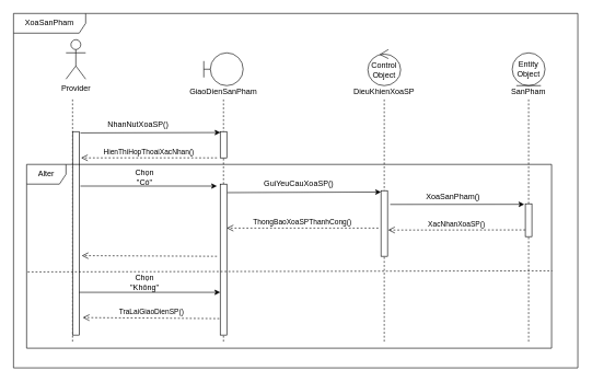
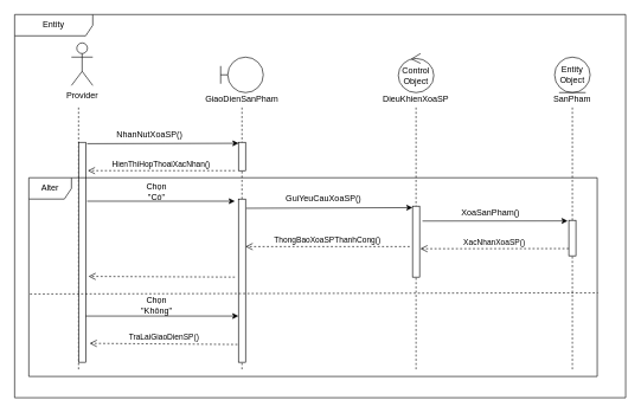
  <mxCell id="0" />
  <mxCell id="1" parent="0" />
  <mxCell id="2" value="Provider" style="shape=umlActor;verticalLabelPosition=bottom;verticalAlign=top;html=1;outlineConnect=0;" vertex="1" parent="1"><mxGeometry x="100" y="60" width="30" height="60" as="geometry" /></mxCell>
  <mxCell id="3" value="" style="shape=umlBoundary;whiteSpace=wrap;html=1;" vertex="1" parent="1"><mxGeometry x="310" y="80" width="60" height="50" as="geometry" /></mxCell>
  <mxCell id="4" value="Control Object" style="ellipse;shape=umlControl;whiteSpace=wrap;html=1;" vertex="1" parent="1"><mxGeometry x="560" y="75" width="50" height="55" as="geometry" /></mxCell>
  <mxCell id="5" value="Entity Object" style="ellipse;shape=umlEntity;whiteSpace=wrap;html=1;" vertex="1" parent="1"><mxGeometry x="780" y="80" width="50" height="50" as="geometry" /></mxCell>
  <mxCell id="6" value="SanPham" style="text;html=1;strokeColor=none;fillColor=none;align=center;verticalAlign=middle;whiteSpace=wrap;rounded=0;" vertex="1" parent="1"><mxGeometry x="785" y="130" width="40" height="20" as="geometry" /></mxCell>
  <mxCell id="7" value="DieuKhienXoaSP" style="text;html=1;strokeColor=none;fillColor=none;align=center;verticalAlign=middle;whiteSpace=wrap;rounded=0;" vertex="1" parent="1"><mxGeometry x="565" y="130" width="40" height="20" as="geometry" /></mxCell>
  <mxCell id="8" value="GiaoDienSanPham" style="text;html=1;strokeColor=none;fillColor=none;align=center;verticalAlign=middle;whiteSpace=wrap;rounded=0;" vertex="1" parent="1"><mxGeometry x="320" y="130" width="40" height="20" as="geometry" /></mxCell>
  <mxCell id="9" value="" style="endArrow=none;dashed=1;html=1;entryX=0.5;entryY=1;entryDx=0;entryDy=0;" edge="1" parent="1" target="6"><mxGeometry width="50" height="50" relative="1" as="geometry"><mxPoint x="805" y="520" as="sourcePoint" /><mxPoint x="460" y="210" as="targetPoint" /></mxGeometry></mxCell>
  <mxCell id="10" value="" style="endArrow=none;dashed=1;html=1;entryX=0.5;entryY=1;entryDx=0;entryDy=0;" edge="1" parent="1" target="7"><mxGeometry width="50" height="50" relative="1" as="geometry"><mxPoint x="585" y="520" as="sourcePoint" /><mxPoint x="460" y="210" as="targetPoint" /></mxGeometry></mxCell>
  <mxCell id="11" value="" style="endArrow=none;dashed=1;html=1;entryX=0.5;entryY=1;entryDx=0;entryDy=0;" edge="1" parent="1" target="8"><mxGeometry width="50" height="50" relative="1" as="geometry"><mxPoint x="340" y="520" as="sourcePoint" /><mxPoint x="460" y="210" as="targetPoint" /></mxGeometry></mxCell>
  <mxCell id="12" value="" style="endArrow=none;dashed=1;html=1;" edge="1" parent="1"><mxGeometry width="50" height="50" relative="1" as="geometry"><mxPoint x="110" y="520" as="sourcePoint" /><mxPoint x="110" y="150" as="targetPoint" /></mxGeometry></mxCell>
  <mxCell id="13" value="" style="html=1;points=[];perimeter=orthogonalPerimeter;" vertex="1" parent="1"><mxGeometry x="580" y="290" width="10" height="100" as="geometry" /></mxCell>
  <mxCell id="14" value="" style="html=1;points=[];perimeter=orthogonalPerimeter;" vertex="1" parent="1"><mxGeometry x="335" y="200" width="10" height="40" as="geometry" /></mxCell>
  <mxCell id="15" value="" style="html=1;points=[];perimeter=orthogonalPerimeter;" vertex="1" parent="1"><mxGeometry x="110" y="200" width="10" height="310" as="geometry" /></mxCell>
  <mxCell id="16" value="" style="endArrow=classic;html=1;entryX=0.02;entryY=0.036;entryDx=0;entryDy=0;entryPerimeter=0;" edge="1" parent="1" target="14"><mxGeometry width="50" height="50" relative="1" as="geometry"><mxPoint x="122" y="202" as="sourcePoint" /><mxPoint x="460" y="210" as="targetPoint" /></mxGeometry></mxCell>
  <mxCell id="17" value="NhanNutXoaSP()" style="text;html=1;strokeColor=none;fillColor=none;align=center;verticalAlign=middle;whiteSpace=wrap;rounded=0;" vertex="1" parent="1"><mxGeometry x="190" y="180" width="40" height="20" as="geometry" /></mxCell>
  <mxCell id="18" value="HienThiHopThoaiXacNhan()" style="html=1;verticalAlign=bottom;endArrow=open;dashed=1;endSize=8;" edge="1" parent="1"><mxGeometry relative="1" as="geometry"><mxPoint x="330" y="240" as="sourcePoint" /><mxPoint x="123" y="240" as="targetPoint" /></mxGeometry></mxCell>
  <mxCell id="19" value="" style="html=1;points=[];perimeter=orthogonalPerimeter;" vertex="1" parent="1"><mxGeometry x="335" y="280" width="10" height="230" as="geometry" /></mxCell>
  <mxCell id="20" value="" style="endArrow=classic;html=1;" edge="1" parent="1"><mxGeometry width="50" height="50" relative="1" as="geometry"><mxPoint x="122" y="283" as="sourcePoint" /><mxPoint x="330" y="283" as="targetPoint" /></mxGeometry></mxCell>
  <mxCell id="21" value="Chọn &quot;Có&quot;" style="text;html=1;strokeColor=none;fillColor=none;align=center;verticalAlign=middle;whiteSpace=wrap;rounded=0;" vertex="1" parent="1"><mxGeometry x="200" y="260" width="40" height="20" as="geometry" /></mxCell>
  <mxCell id="22" value="" style="endArrow=classic;html=1;entryX=0;entryY=0.021;entryDx=0;entryDy=0;entryPerimeter=0;" edge="1" parent="1" target="13"><mxGeometry width="50" height="50" relative="1" as="geometry"><mxPoint x="346" y="293" as="sourcePoint" /><mxPoint x="460" y="200" as="targetPoint" /></mxGeometry></mxCell>
  <mxCell id="23" value="GuiYeuCauXoaSP()" style="text;html=1;strokeColor=none;fillColor=none;align=center;verticalAlign=middle;whiteSpace=wrap;rounded=0;" vertex="1" parent="1"><mxGeometry x="435" y="270" width="40" height="20" as="geometry" /></mxCell>
  <mxCell id="24" value="" style="html=1;points=[];perimeter=orthogonalPerimeter;" vertex="1" parent="1"><mxGeometry x="800" y="310" width="10" height="50" as="geometry" /></mxCell>
  <mxCell id="25" value="" style="endArrow=classic;html=1;entryX=-0.16;entryY=0.017;entryDx=0;entryDy=0;entryPerimeter=0;" edge="1" parent="1" target="24"><mxGeometry width="50" height="50" relative="1" as="geometry"><mxPoint x="594" y="311" as="sourcePoint" /><mxPoint x="460" y="200" as="targetPoint" /></mxGeometry></mxCell>
  <mxCell id="26" value="XoaSanPham()" style="text;html=1;strokeColor=none;fillColor=none;align=center;verticalAlign=middle;whiteSpace=wrap;rounded=0;" vertex="1" parent="1"><mxGeometry x="670" y="290" width="40" height="20" as="geometry" /></mxCell>
  <mxCell id="27" value="XacNhanXoaSP()" style="html=1;verticalAlign=bottom;endArrow=open;dashed=1;endSize=8;exitX=0;exitY=0.796;exitDx=0;exitDy=0;exitPerimeter=0;" edge="1" parent="1" source="24"><mxGeometry relative="1" as="geometry"><mxPoint x="470" y="390" as="sourcePoint" /><mxPoint x="591" y="350" as="targetPoint" /></mxGeometry></mxCell>
  <mxCell id="28" value="ThongBaoXoaSPThanhCong()" style="html=1;verticalAlign=bottom;endArrow=open;dashed=1;endSize=8;exitX=-0.4;exitY=0.57;exitDx=0;exitDy=0;exitPerimeter=0;" edge="1" parent="1" source="13" target="19"><mxGeometry relative="1" as="geometry"><mxPoint x="470" y="390" as="sourcePoint" /><mxPoint x="390" y="390" as="targetPoint" /></mxGeometry></mxCell>
  <mxCell id="29" value="" style="html=1;verticalAlign=bottom;endArrow=open;dashed=1;endSize=8;" edge="1" parent="1"><mxGeometry relative="1" as="geometry"><mxPoint x="330" y="390" as="sourcePoint" /><mxPoint x="124" y="389" as="targetPoint" /></mxGeometry></mxCell>
  <mxCell id="30" value="" style="endArrow=classic;html=1;exitX=1;exitY=0.79;exitDx=0;exitDy=0;exitPerimeter=0;" edge="1" parent="1" source="15" target="19"><mxGeometry width="50" height="50" relative="1" as="geometry"><mxPoint x="410" y="420" as="sourcePoint" /><mxPoint x="460" y="370" as="targetPoint" /></mxGeometry></mxCell>
  <mxCell id="31" value="Chọn &quot;Không&quot;" style="text;html=1;strokeColor=none;fillColor=none;align=center;verticalAlign=middle;whiteSpace=wrap;rounded=0;" vertex="1" parent="1"><mxGeometry x="200" y="420" width="40" height="20" as="geometry" /></mxCell>
  <mxCell id="32" value="TraLaiGiaoDienSP()" style="html=1;verticalAlign=bottom;endArrow=open;dashed=1;endSize=8;exitX=-0.14;exitY=0.891;exitDx=0;exitDy=0;exitPerimeter=0;entryX=1.56;entryY=0.914;entryDx=0;entryDy=0;entryPerimeter=0;" edge="1" parent="1" source="19" target="15"><mxGeometry relative="1" as="geometry"><mxPoint x="470" y="380" as="sourcePoint" /><mxPoint x="119" y="488" as="targetPoint" /></mxGeometry></mxCell>
  <mxCell id="33" value="Alter" style="shape=umlFrame;whiteSpace=wrap;html=1;" vertex="1" parent="1"><mxGeometry x="40" y="250" width="800" height="280" as="geometry" /></mxCell>
  <mxCell id="34" value="" style="endArrow=none;dashed=1;html=1;exitX=0.002;exitY=0.585;exitDx=0;exitDy=0;exitPerimeter=0;entryX=1.001;entryY=0.579;entryDx=0;entryDy=0;entryPerimeter=0;" edge="1" parent="1" source="33" target="33"><mxGeometry width="50" height="50" relative="1" as="geometry"><mxPoint x="410" y="410" as="sourcePoint" /><mxPoint x="460" y="360" as="targetPoint" /></mxGeometry></mxCell>
- <mxCell id="35" value="XoaSanPham" style="shape=umlFrame;whiteSpace=wrap;html=1;width=110;height=30;" vertex="1" parent="1"><mxGeometry x="20" y="20" width="860" height="540" as="geometry" /></mxCell>
+ <mxCell id="35" value="Entity" style="shape=umlFrame;whiteSpace=wrap;html=1;width=110;height=30;" vertex="1" parent="1"><mxGeometry x="20" y="20" width="860" height="540" as="geometry" /></mxCell>
